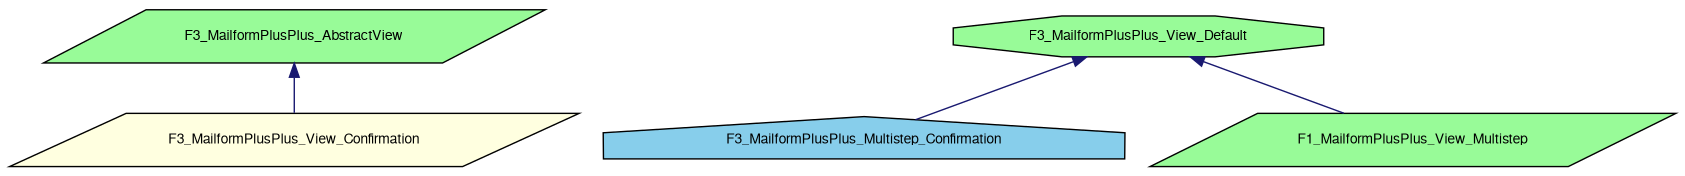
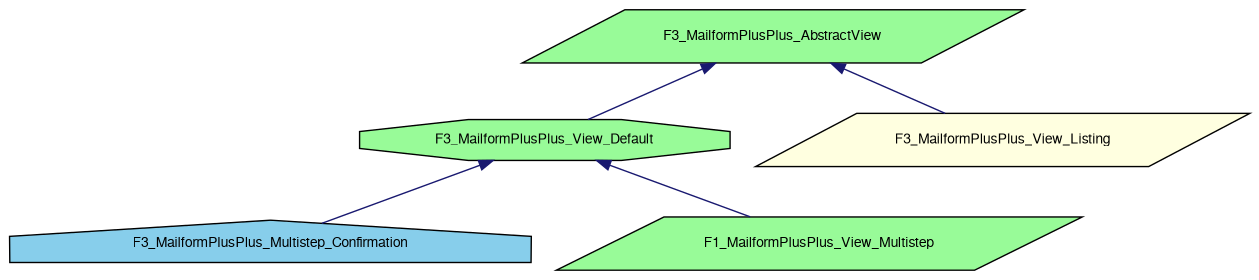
  digraph {
    node [color=black fillcolor=palegreen fontname=FreeSans fontsize=10 shape=parallelogram style=filled]
    edge [color=midnightblue dir=back fontname=FreeSans fontsize=10 labelfontname=FreeSans labelfontsize=10 style=solid]
    n1 [fontcolor=black height=0.2 label=F3_MailformPlusPlus_AbstractView width=0.4]
    n2 [height=0.2 label=F3_MailformPlusPlus_View_Default shape=octagon width=0.4]
-   n3 [fillcolor=lightyellow height=0.2 label=F3_MailformPlusPlus_View_Confirmation width=0.4]
+   n3 [fillcolor=lightyellow height=0.2 label=F3_MailformPlusPlus_View_Listing width=0.4]
    n4 [fillcolor=skyblue height=0.2 label=F3_MailformPlusPlus_Multistep_Confirmation shape=house width=0.4]
    n5 [height=0.2 label=F1_MailformPlusPlus_View_Multistep width=0.4]
+   n1 -> n2
    n1 -> n3
    n2 -> n4
    n2 -> n5
  }
